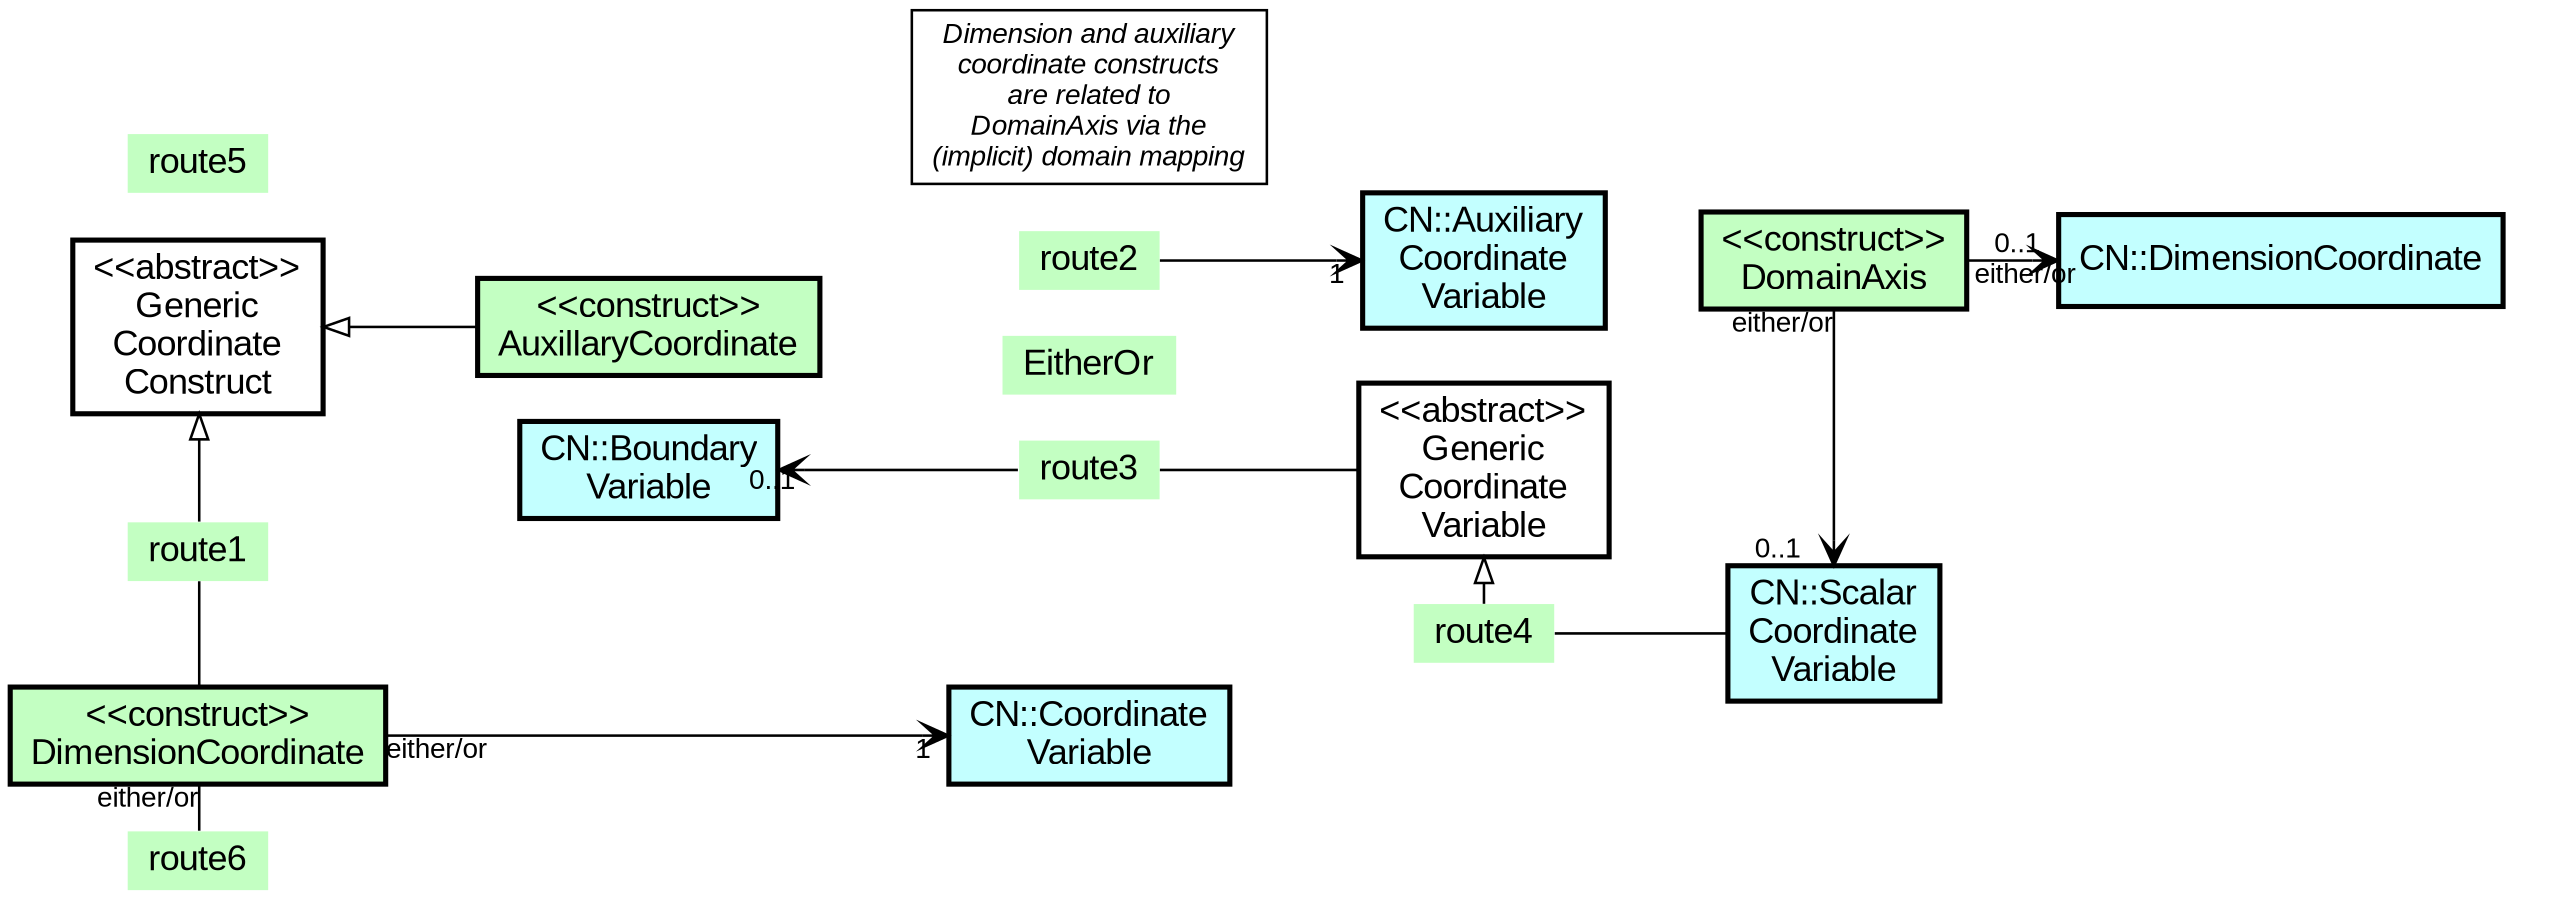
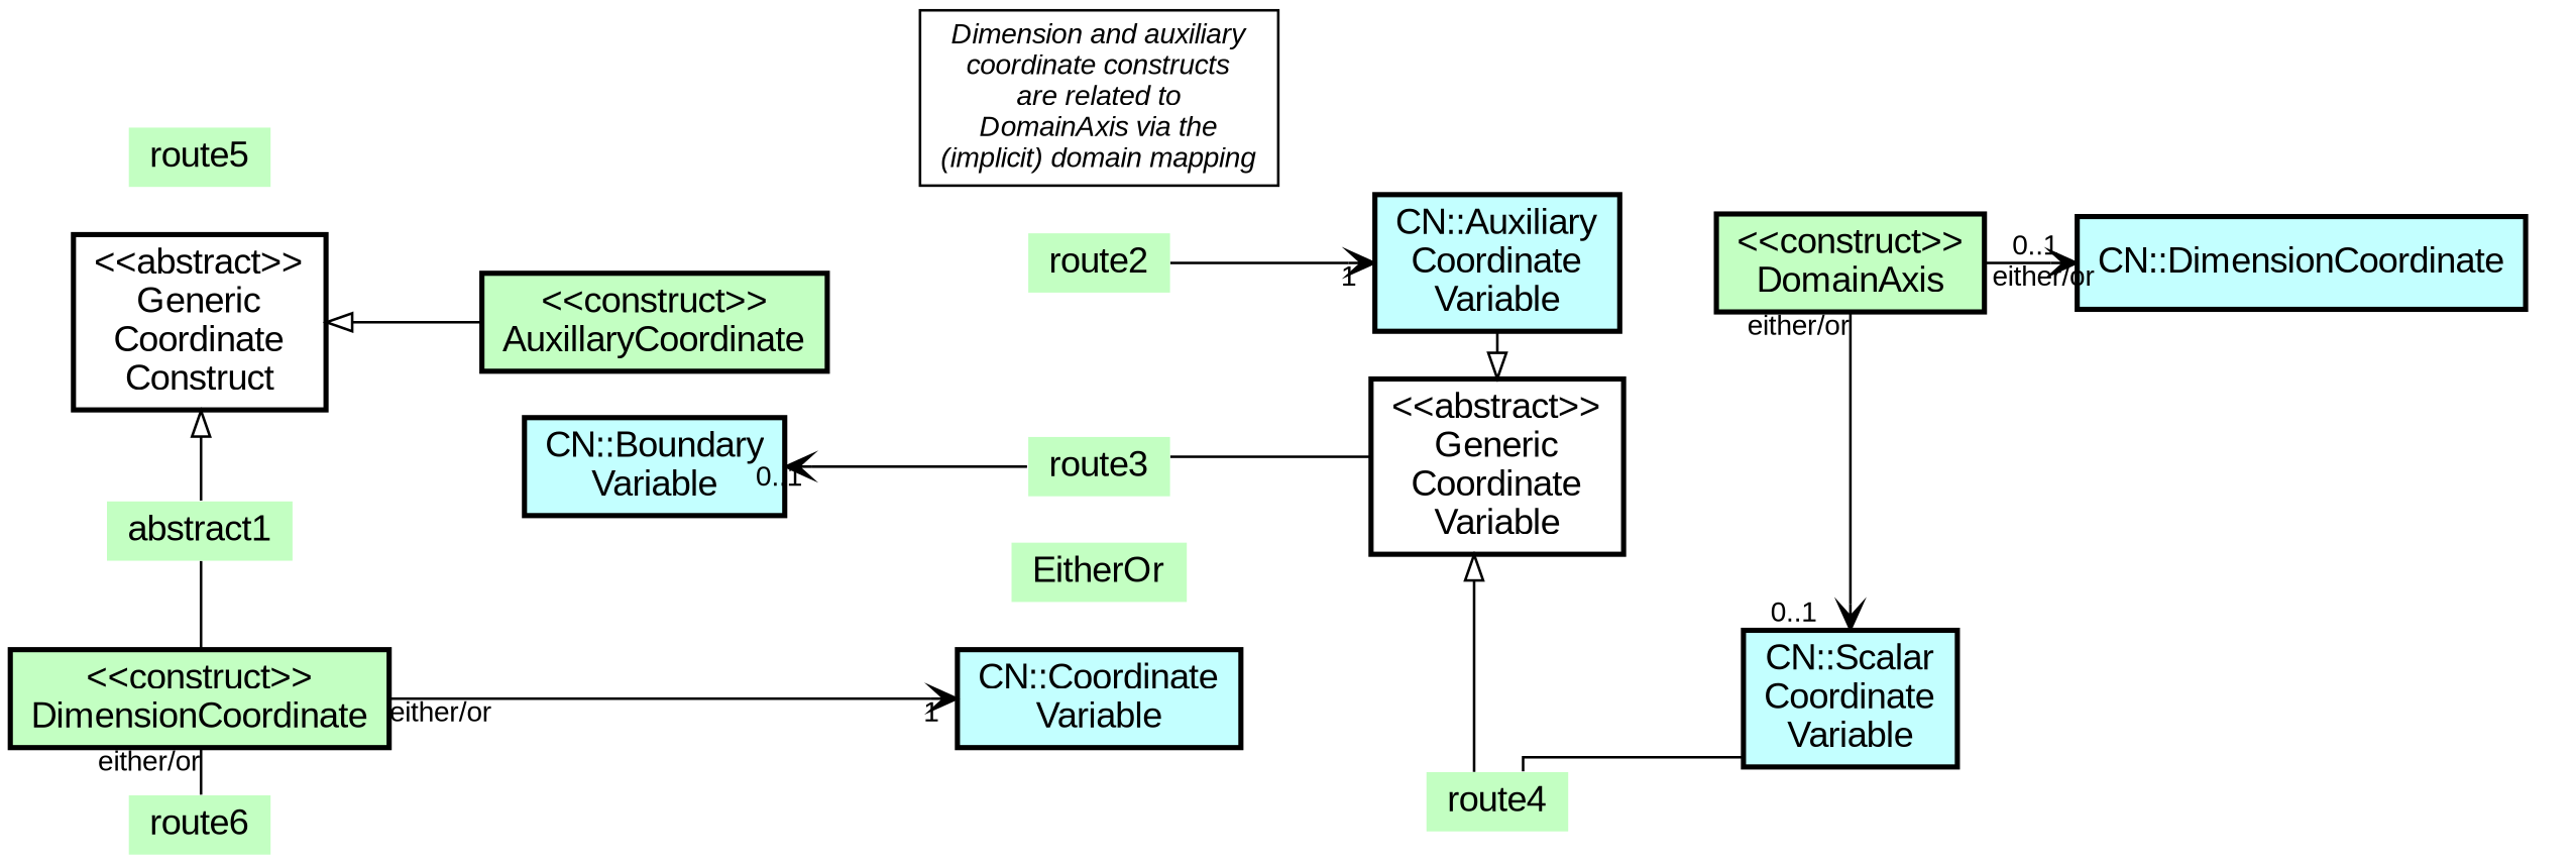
  digraph {
    nodesep="+0.25"
    rankdir=LR
    splines=ortho
    node [fillcolor="#C3FFC2" fontname=Arial shape=rectangle style="filled,bold"]
    edge [arrowhead=none arrowsize=1.0 arrowtail=none dir=both fontname=Arial labelfontsize=11.0 weight=100]
    n1 [fillcolor=white height=0.5 label="<<abstract>>\nGeneric\nCoordinate\nConstruct" width=1.0]
    n2 [height=0.5 label="<<construct>>\nDimensionCoordinate" width=1.0]
-   route1 [height=0 shape=none width=0]
+   route1 [height=0 shape=none width=0 label=abstract1]
    route6 [height=0 shape=none width=0]
    n5 [fillcolor="#C3FFFF" height=0.5 label="CN::Boundary\nVariable" width=1.0]
    n6 [height=0.5 label="<<construct>>\nAuxillaryCoordinate" width=1.0]
    n7 [fillcolor="#C3FFFF" height=0.5 label="CN::Auxiliary\nCoordinate\nVariable" width=1.0]
    n8 [fillcolor=white height=0.5 label="<<abstract>>\nGeneric\nCoordinate\nVariable" width=1.0]
    route4 [height=0 shape=none width=0]
    n10 [fillcolor=white fontname="Arial italic" fontsize=11.0 height=0.5 label="Dimension and auxiliary\ncoordinate constructs\nare related to\nDomainAxis via the\n(implicit) domain mapping" style=filled width=1.0]
    n11 [fillcolor="#C3FFFF" height=0.5 label="CN::Coordinate\nVariable" width=1.0]
    route2 [height=0 shape=none width=0]
    route3 [height=0 shape=none width=0]
    n14 [fillcolor="#C3FFFF" height=0.5 label="CN::Scalar\nCoordinate\nVariable" width=1.0]
    n15 [height=0.5 label="<<construct>>\nDomainAxis" width=1.0]
    n16 [fillcolor="#C3FFFF" height=0.5 label="CN::DimensionCoordinate" width=1.0]
    route5 [height=0 shape=none width=0]
    EitherOr [height=0 shape=none width=0]
    subgraph sub_1 {
      rank=same
      n1
      n2
      route1
      route6
    }
    subgraph sub_2 {
      rank=same
      n14
      n15
    }
    subgraph sub_3 {
      rank=same
      n5
      n6
    }
    subgraph sub_4 {
      rank=same
      n7
      n8
      route4
    }
    subgraph sub_5 {
      rank=same
      n10
      n11
      route2
      route3
    }
    n1 -> route1 [arrowtail=empty weight=""]
    n1 -> n6 [arrowtail=empty]
    n2 -> route6 [taillabel=" either/or" weight=""]
    n2 -> n11 [arrowhead=vee headlabel="1  " taillabel="either/or "]
    route1 -> n2 [weight=""]
    n5 -> route3 [arrowtail=vee labeldistance=1.1 taillabel="0..1        "]
+   n7 -> n8 [arrowhead=empty weight=""]
    n7 -> n15 [arrowhead=vee style=invis]
    n8 -> route4 [arrowtail=empty weight=""]
    route4 -> n14
    route2 -> n7 [arrowhead=vee headlabel="1  "]
    route3 -> n8
    route3 -> n11 [arrowhead=vee style=invis weight=""]
    n14 -> n11 [arrowhead=vee style=invis]
    n15 -> n14 [arrowhead=vee headlabel="0..1    " taillabel=" either/or" weight=""]
    n15 -> n16 [arrowhead=vee headlabel="0..1  " taillabel=" either/or "]
    EitherOr -> n8 [arrowhead=vee style=invis weight=""]
  }
